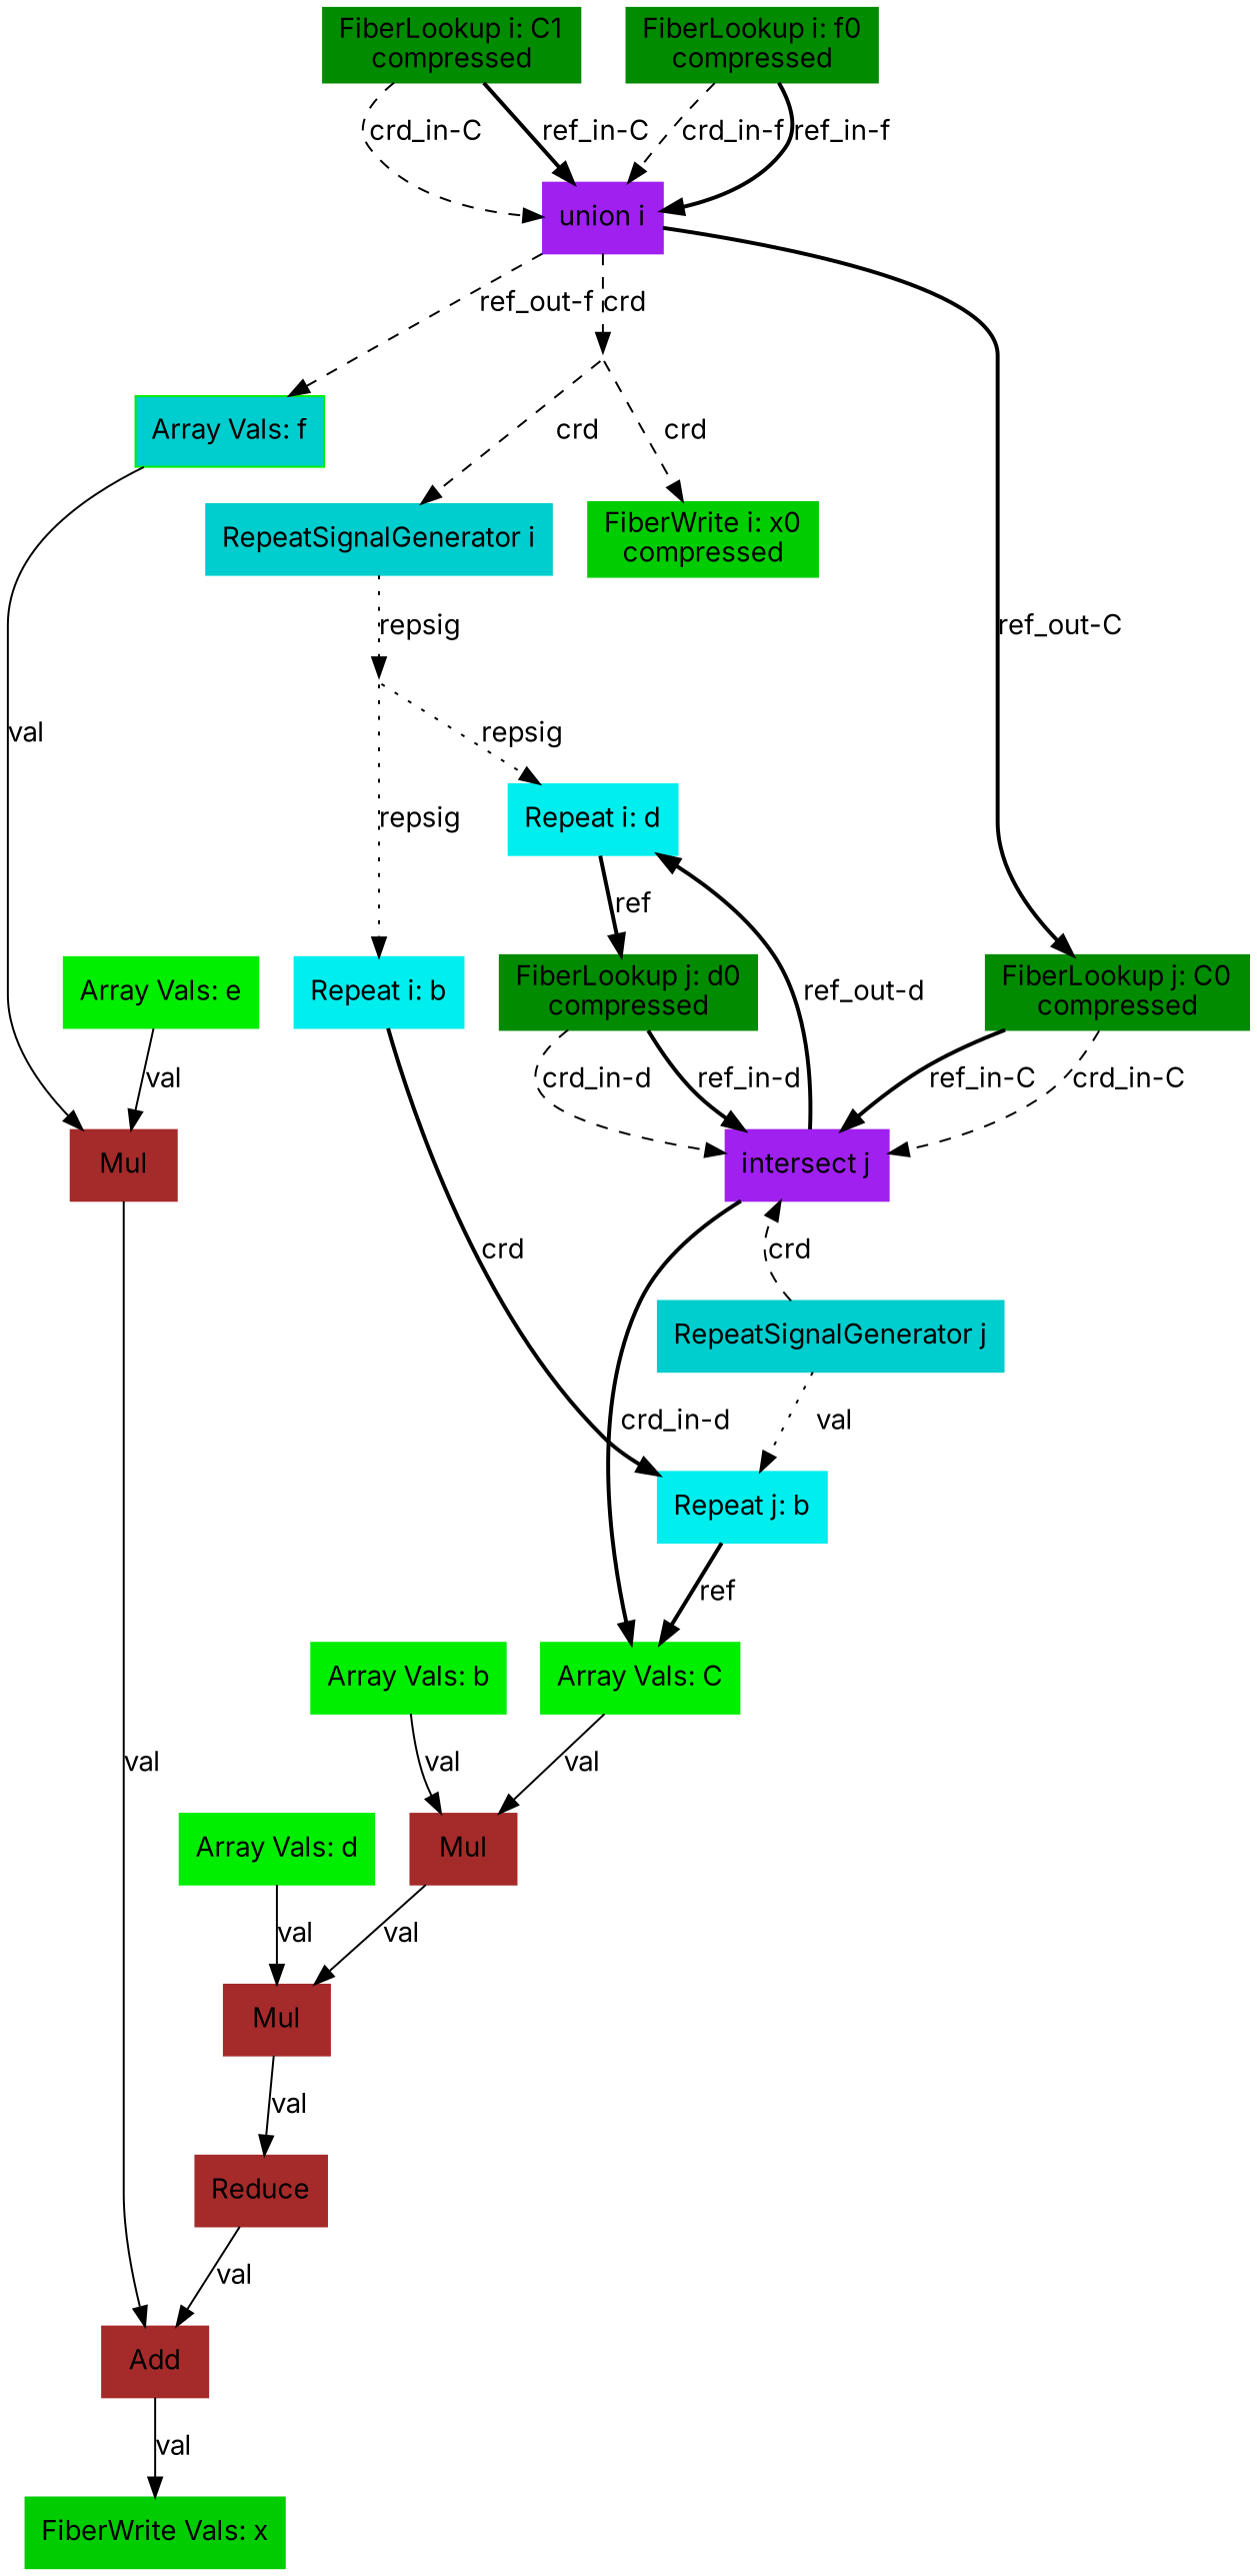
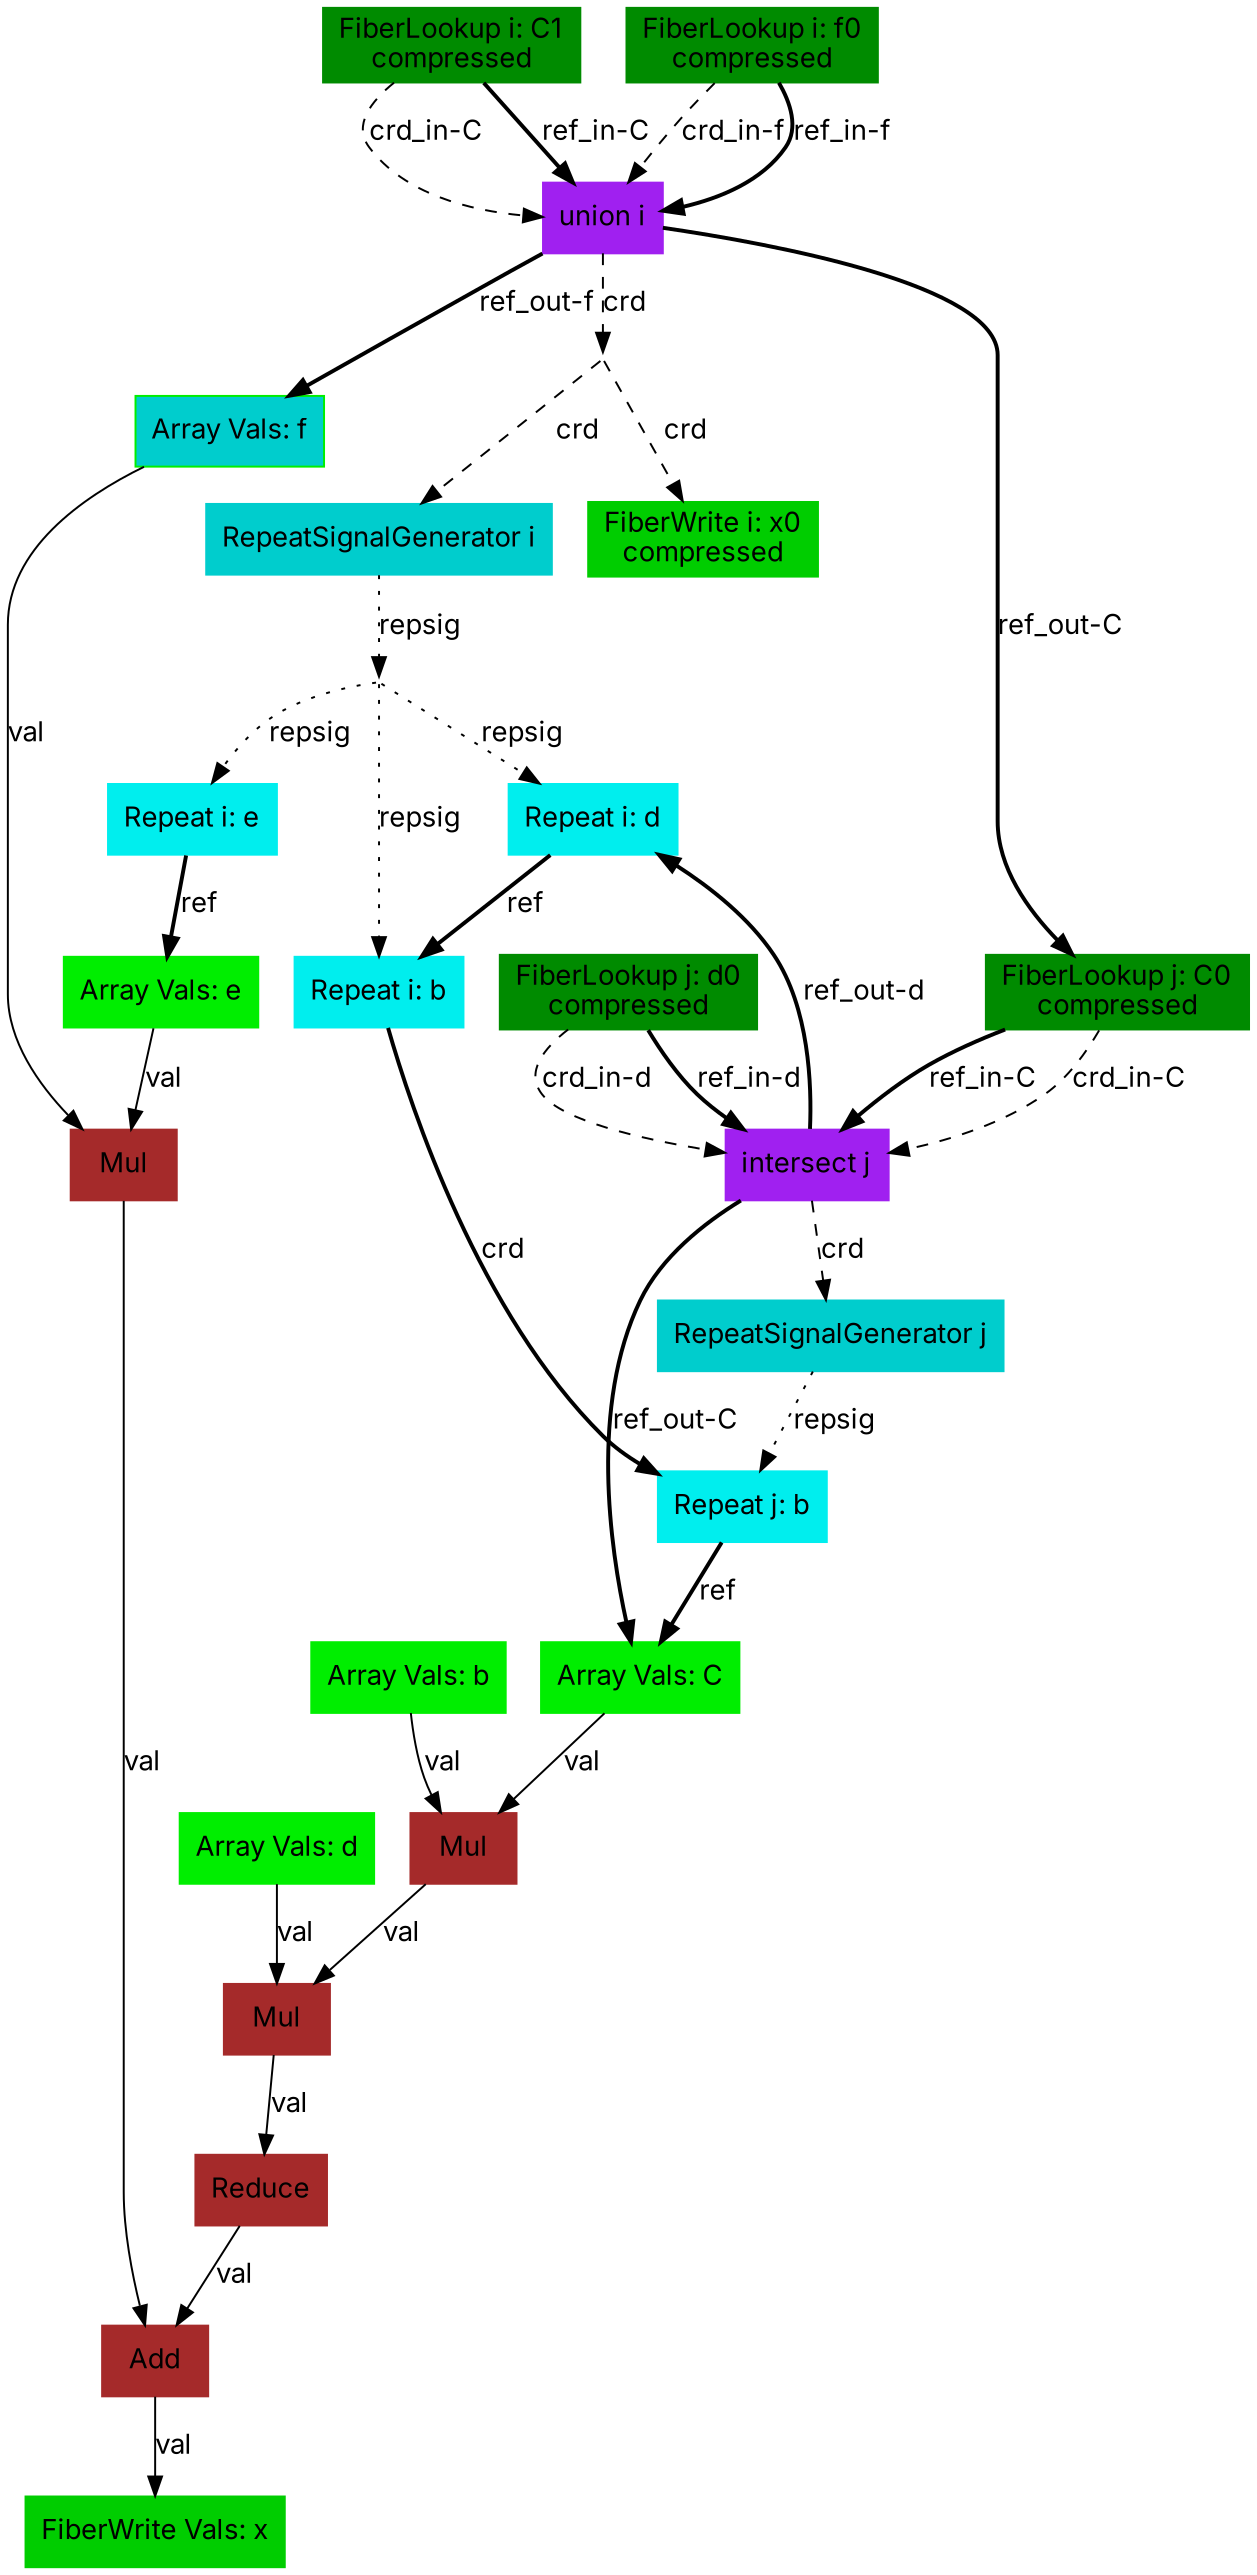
  digraph {
    fontname=Inter
    node [color=green2 fontname=Inter shape=box style=filled type=arrayvals]
    edge [fontname=Inter style=bold type=ref]
    n1 [color=green4 format=compressed index=i label="FiberLookup i: C1\ncompressed" root=true src=true tensor=C type=fiberlookup]
    n2 [color=purple index=i label="union i" type=union]
    25 [shape=point style=invis type=broadcast color=""]
    n4 [fillcolor=cyan3 label="Array Vals: f" tensor=f]
    n5 [color=green4 format=compressed index=j label="FiberLookup j: C0\ncompressed" root=false src=true tensor=C type=fiberlookup]
    n6 [color=green3 crdsize=C1_dim format=compressed index=i label="FiberWrite i: x0\ncompressed" segsize=2 sink=true tensor=x type=fiberwrite]
    n7 [color=cyan3 index=i label="RepeatSignalGenerator i" type=repsiggen]
    n8 [color=brown label=Mul type=mul]
    n9 [color=purple index=j label="intersect j" type=intersect]
    23 [shape=point style=invis type=broadcast color=""]
    n11 [color=cyan2 index=i label="Repeat i: b" root=true tensor=b type=repeat]
    n12 [color=cyan2 index=i label="Repeat i: d" root=true tensor=d type=repeat]
+   n13 [color=cyan2 index=i label="Repeat i: e" root=true tensor=e type=repeat]
    n14 [color=cyan2 index=j label="Repeat j: b" root=false tensor=b type=repeat]
    n15 [color=green4 format=compressed index=j label="FiberLookup j: d0\ncompressed" root=false src=true tensor=d type=fiberlookup]
    n16 [label="Array Vals: e" tensor=e]
    n17 [label="Array Vals: C" tensor=C]
    n18 [label="Array Vals: b" tensor=b]
    n19 [color=brown label=Mul type=mul]
    n20 [color=brown label=Mul type=mul]
    n21 [color=brown label=Reduce type=reduce]
    n22 [color=brown label=Add sub=0 type=add]
    n23 [color=green3 label="FiberWrite Vals: x" sink=true tensor=x type=fiberwrite]
    n24 [color=cyan3 index=j label="RepeatSignalGenerator j" type=repsiggen]
    n25 [label="Array Vals: d" tensor=d]
    n26 [color=green4 format=compressed index=i label="FiberLookup i: f0\ncompressed" root=true src=true tensor=f type=fiberlookup]
    n1 -> n2 [label="crd_in-C" style=dashed type=crd]
    n1 -> n2 [label="ref_in-C"]
    n2 -> 25 [label=crd style=dashed type=crd]
-   n2 -> n4 [label="ref_out-f" style=dashed]
+   n2 -> n4 [label="ref_out-f"]
    n2 -> n5 [label="ref_out-C"]
    25 -> n6 [label=crd style=dashed type=crd]
    25 -> n7 [label=crd style=dashed type=crd]
    n4 -> n8 [label=val type=val style=""]
    n5 -> n9 [label="crd_in-C" style=dashed type=crd]
    n5 -> n9 [label="ref_in-C"]
    n7 -> 23 [label=repsig style=dotted type=repsig]
    n8 -> n22 [label=val type=val style=""]
    n9 -> n12 [label="ref_out-d"]
-   n9 -> n17 [label="crd_in-d"]
-   n24 -> n9 [label=crd style=dashed type=crd]
+   n9 -> n17 [label="ref_out-C"]
+   n9 -> n24 [label=crd style=dashed type=crd]
    23 -> n11 [label=repsig style=dotted type=repsig]
    23 -> n12 [label=repsig style=dotted type=repsig]
+   23 -> n13 [label=repsig style=dotted type=repsig]
    n11 -> n14 [label=crd]
-   n12 -> n15 [label=ref]
+   n12 -> n11 [label=ref]
+   n13 -> n16 [label=ref]
    n14 -> n17 [label=ref]
    n15 -> n9 [label="crd_in-d" style=dashed type=crd]
    n15 -> n9 [label="ref_in-d"]
    n16 -> n8 [label=val type=val style=""]
    n17 -> n19 [label=val type=val style=""]
    n18 -> n19 [label=val type=val style=""]
    n19 -> n20 [label=val type=val style=""]
    n20 -> n21 [label=val type=val style=""]
    n21 -> n22 [label=val type=val style=""]
    n22 -> n23 [label=val type=val style=""]
-   n24 -> n14 [label=val style=dotted type=repsig]
+   n24 -> n14 [label=repsig style=dotted type=repsig]
    n25 -> n20 [label=val type=val style=""]
    n26 -> n2 [label="crd_in-f" style=dashed type=crd]
    n26 -> n2 [label="ref_in-f"]
  }
